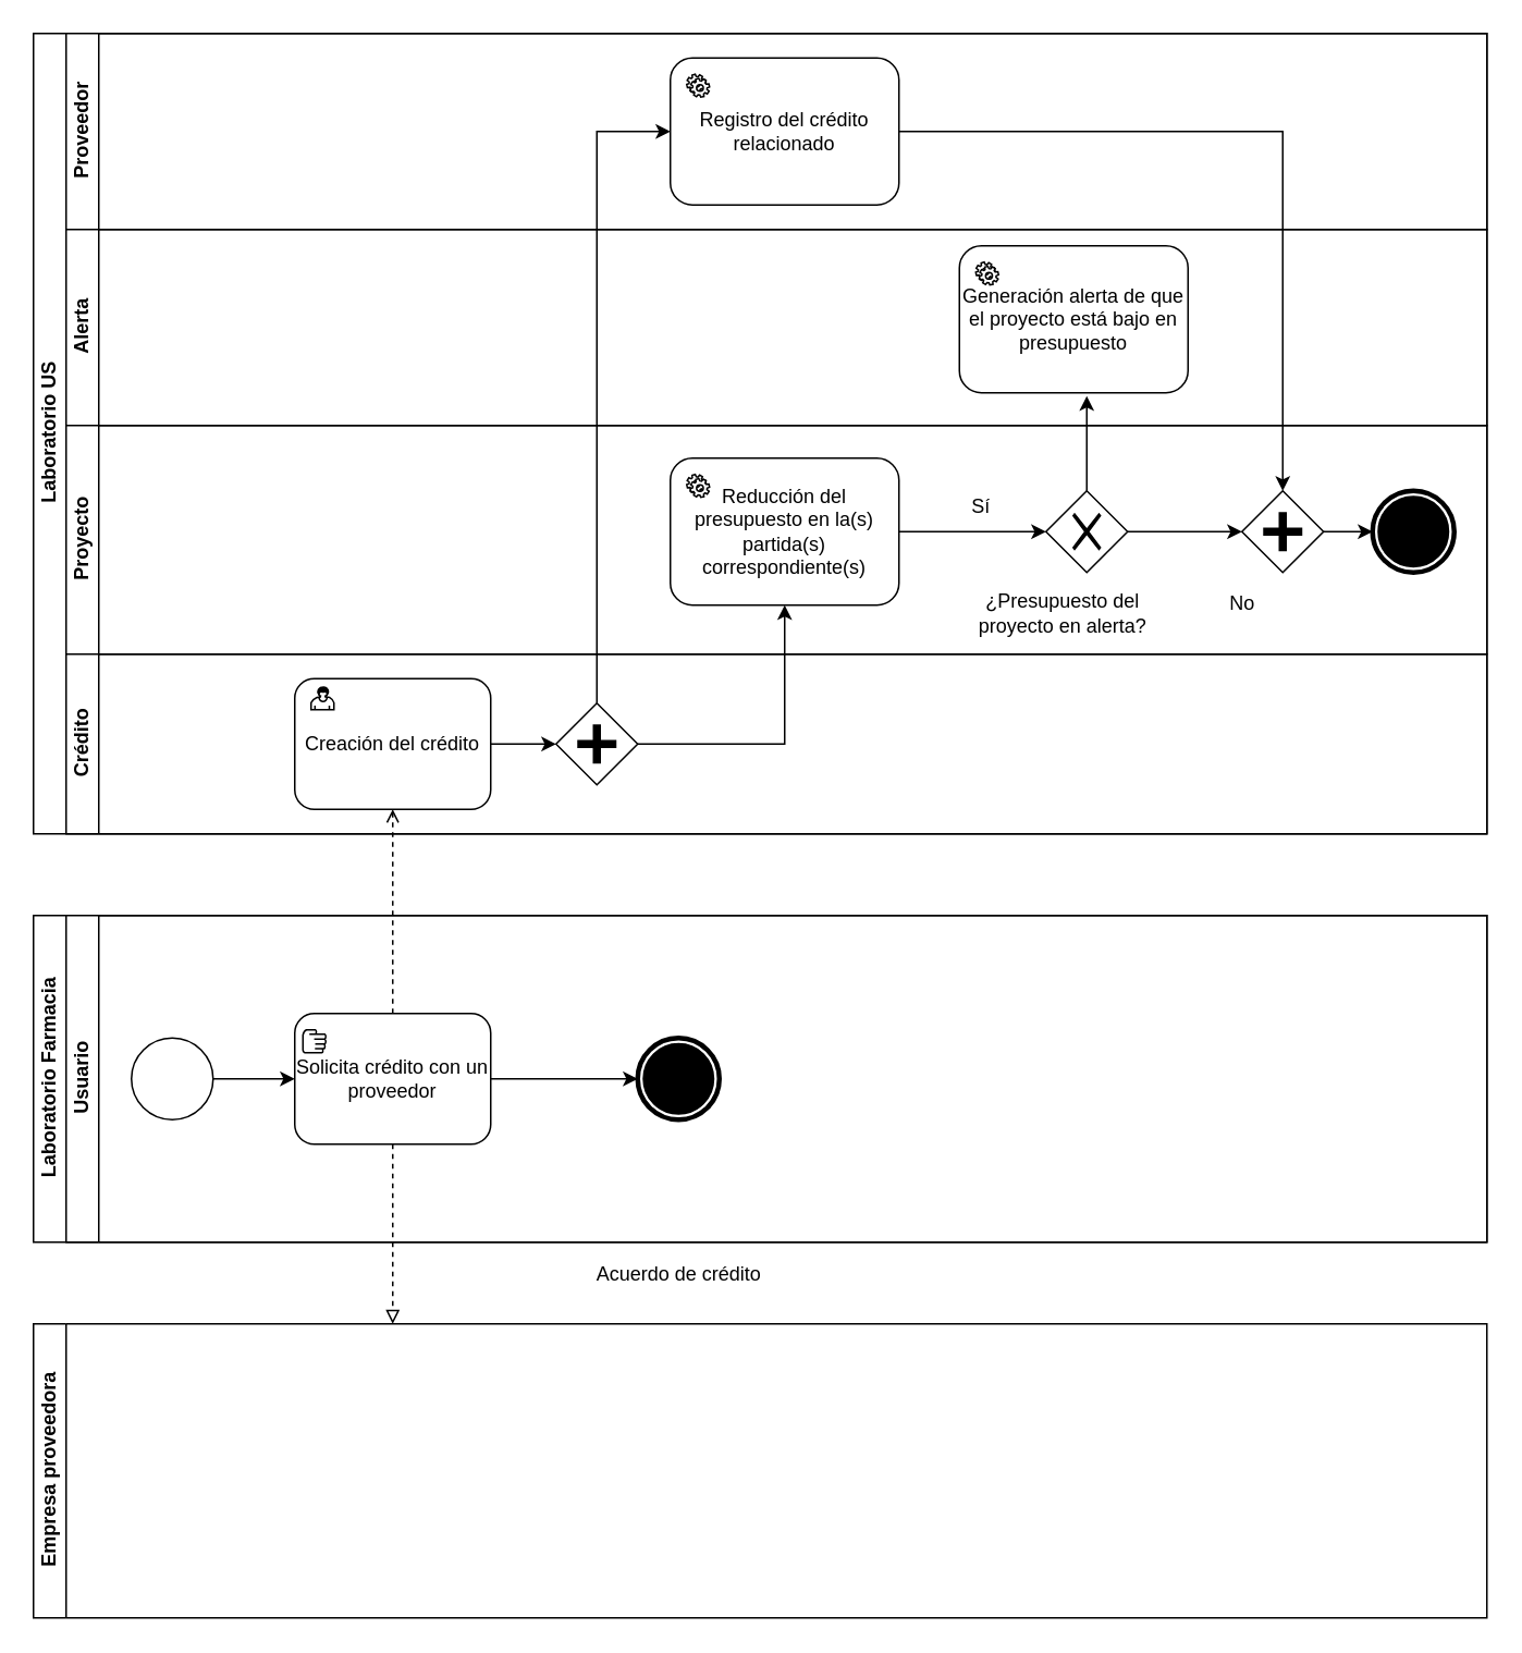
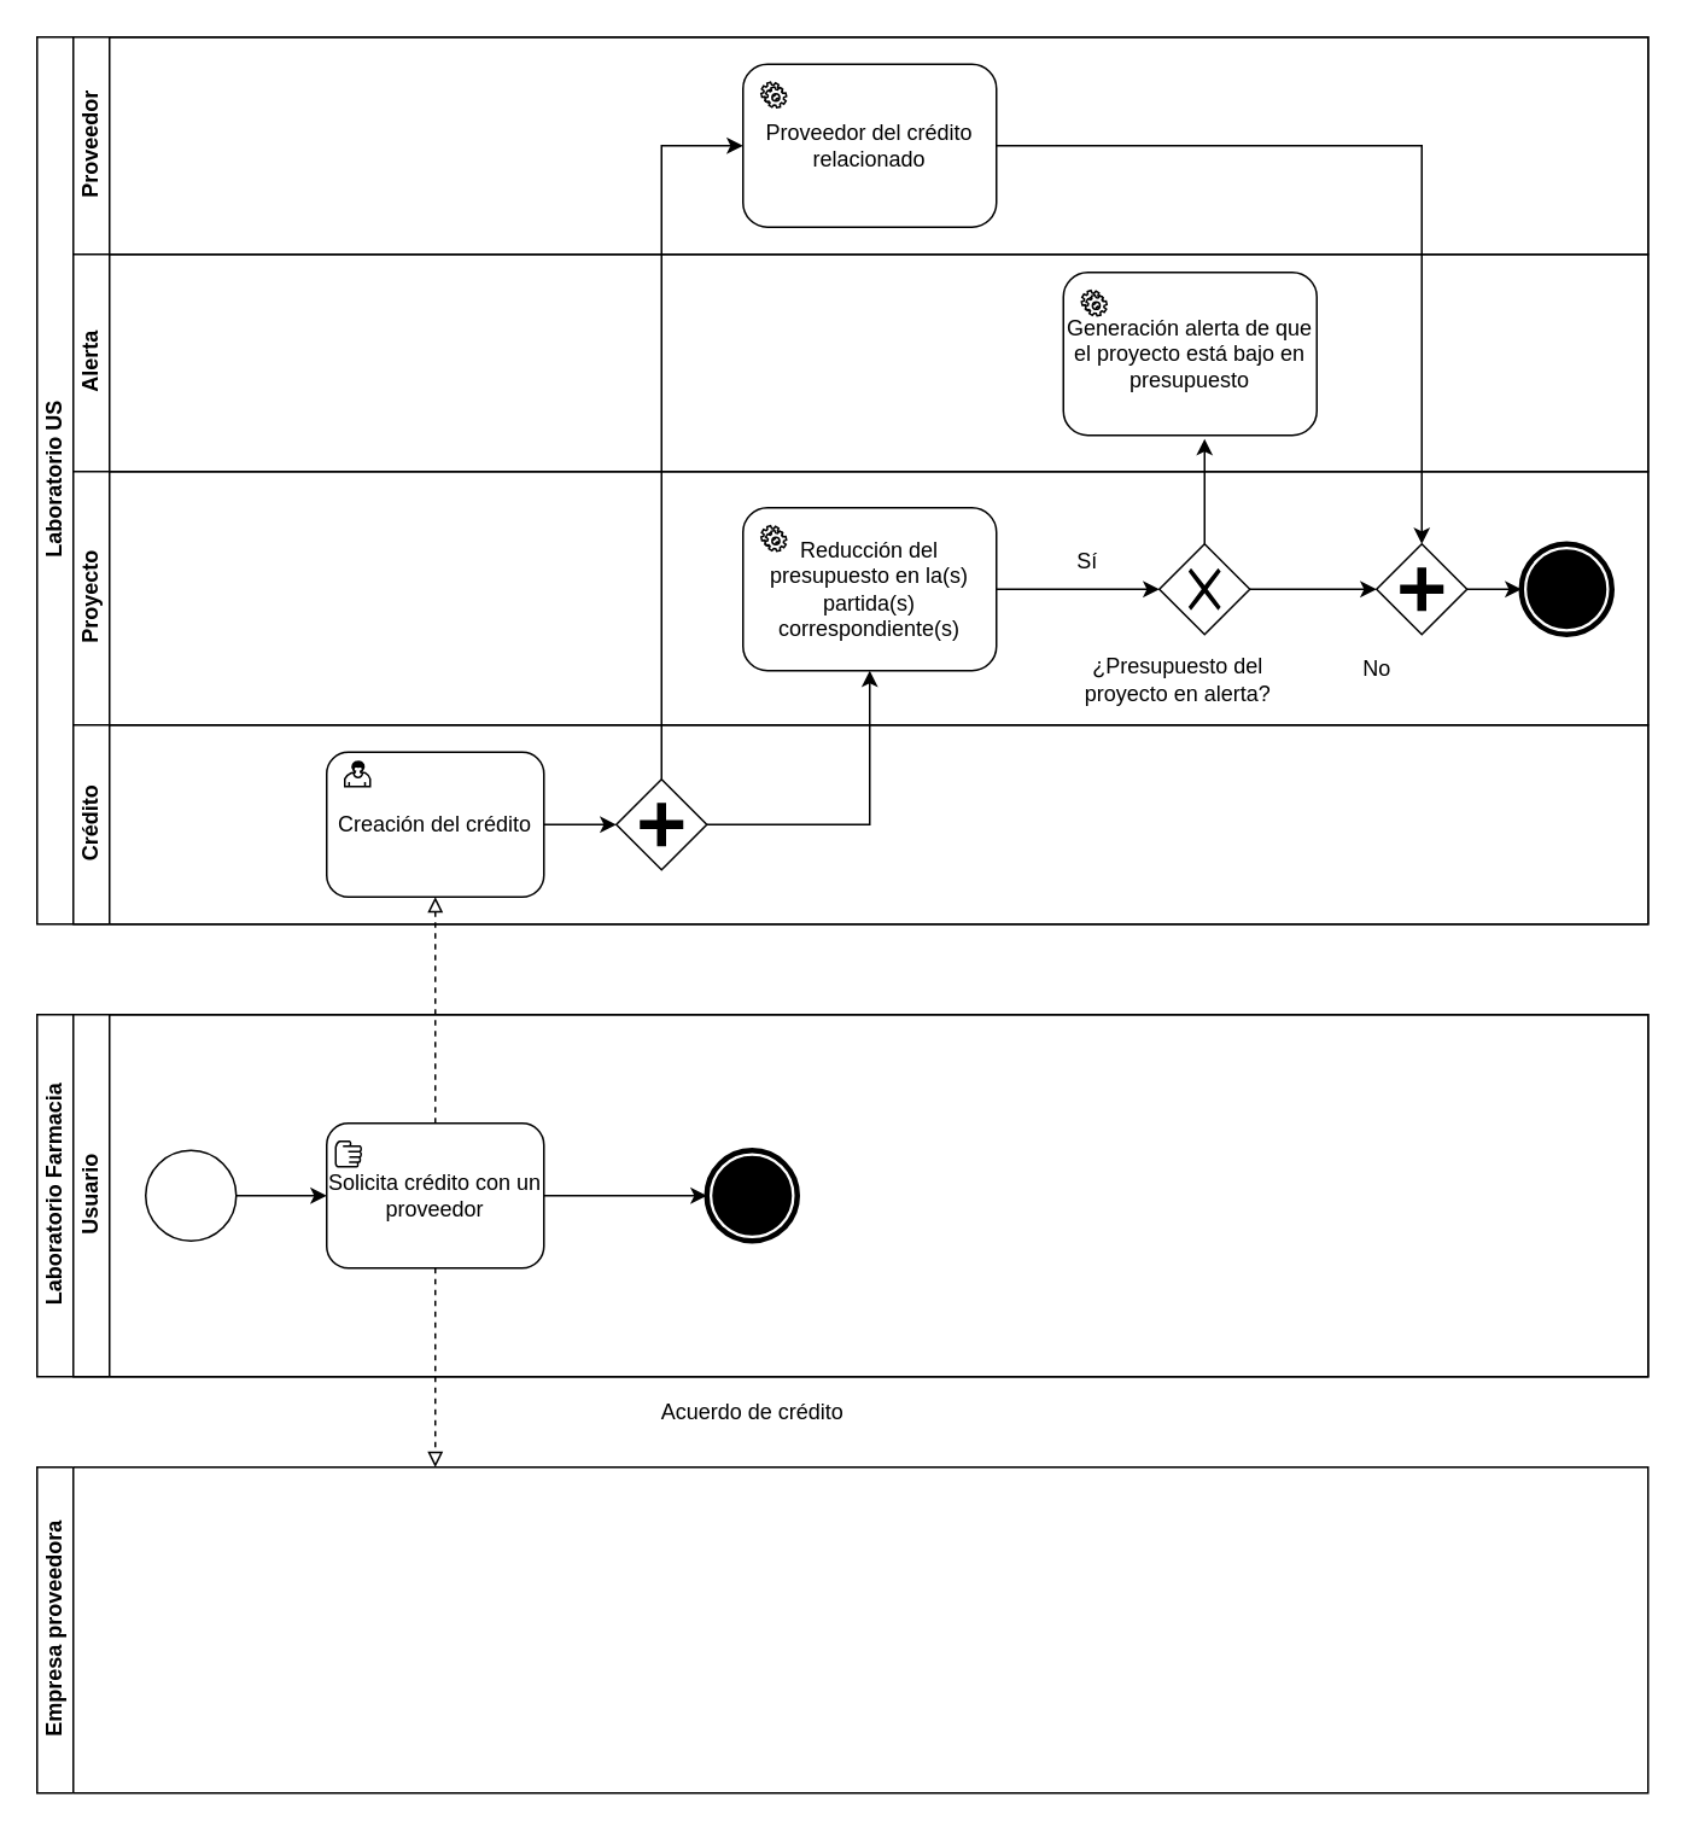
  <mxCell id="0" />
  <mxCell id="1" parent="0" />
  <mxCell id="2" value="Laboratorio US" style="swimlane;html=1;childLayout=stackLayout;resizeParent=1;resizeParentMax=0;horizontal=0;startSize=20;horizontalStack=0;" parent="1" vertex="1"><mxGeometry x="20" y="20" width="890" height="490" as="geometry" /></mxCell>
  <mxCell id="3" value="Proveedor" style="swimlane;html=1;startSize=20;horizontal=0;" parent="2" vertex="1"><mxGeometry x="20" width="870" height="120" as="geometry" /></mxCell>
- <mxCell id="4" value="Registro del crédito relacionado" style="shape=ext;rounded=1;html=1;whiteSpace=wrap;" vertex="1" parent="3"><mxGeometry x="370" y="15" width="140" height="90" as="geometry" /></mxCell>
+ <mxCell id="4" value="Proveedor del crédito relacionado" style="shape=ext;rounded=1;html=1;whiteSpace=wrap;" vertex="1" parent="3"><mxGeometry x="370" y="15" width="140" height="90" as="geometry" /></mxCell>
  <mxCell id="5" value="" style="shape=mxgraph.bpmn.service_task;html=1;outlineConnect=0;" vertex="1" parent="3"><mxGeometry x="380" y="25" width="14" height="14" as="geometry" /></mxCell>
  <mxCell id="6" value="Alerta" style="swimlane;html=1;startSize=20;horizontal=0;" parent="2" vertex="1"><mxGeometry x="20" y="120" width="870" height="120" as="geometry" /></mxCell>
  <mxCell id="7" value="Generación alerta de que el proyecto está bajo en presupuesto" style="shape=ext;rounded=1;html=1;whiteSpace=wrap;" vertex="1" parent="6"><mxGeometry x="547" y="10" width="140" height="90" as="geometry" /></mxCell>
  <mxCell id="8" value="" style="shape=mxgraph.bpmn.service_task;html=1;outlineConnect=0;" vertex="1" parent="6"><mxGeometry x="557" y="20" width="14" height="14" as="geometry" /></mxCell>
  <mxCell id="9" value="Proyecto" style="swimlane;html=1;startSize=20;horizontal=0;" vertex="1" parent="2"><mxGeometry x="20" y="240" width="870" height="140" as="geometry" /></mxCell>
  <mxCell id="10" style="edgeStyle=orthogonalEdgeStyle;rounded=0;orthogonalLoop=1;jettySize=auto;html=1;exitX=1;exitY=0.5;exitDx=0;exitDy=0;endArrow=classic;endFill=1;" edge="1" parent="9" source="11" target="14"><mxGeometry relative="1" as="geometry" /></mxCell>
  <mxCell id="11" value="Reducción del presupuesto en la(s) partida(s) correspondiente(s)" style="shape=ext;rounded=1;html=1;whiteSpace=wrap;" vertex="1" parent="9"><mxGeometry x="370" y="20" width="140" height="90" as="geometry" /></mxCell>
  <mxCell id="12" value="" style="shape=mxgraph.bpmn.service_task;html=1;outlineConnect=0;" vertex="1" parent="9"><mxGeometry x="380" y="30" width="14" height="14" as="geometry" /></mxCell>
  <mxCell id="13" style="edgeStyle=orthogonalEdgeStyle;rounded=0;orthogonalLoop=1;jettySize=auto;html=1;exitX=1;exitY=0.5;exitDx=0;exitDy=0;entryX=0;entryY=0.5;entryDx=0;entryDy=0;endArrow=classic;endFill=1;" edge="1" parent="9" source="14" target="17"><mxGeometry relative="1" as="geometry" /></mxCell>
  <mxCell id="14" value="" style="shape=mxgraph.bpmn.shape;html=1;verticalLabelPosition=bottom;labelBackgroundColor=#ffffff;verticalAlign=top;align=center;perimeter=rhombusPerimeter;background=gateway;outlineConnect=0;outline=none;symbol=exclusiveGw;" vertex="1" parent="9"><mxGeometry x="600" y="40" width="50" height="50" as="geometry" /></mxCell>
  <mxCell id="15" value="" style="shape=mxgraph.bpmn.shape;html=1;verticalLabelPosition=bottom;labelBackgroundColor=#ffffff;verticalAlign=top;align=center;perimeter=ellipsePerimeter;outlineConnect=0;outline=end;symbol=terminate;" vertex="1" parent="9"><mxGeometry x="800" y="40" width="50" height="50" as="geometry" /></mxCell>
  <mxCell id="16" style="edgeStyle=orthogonalEdgeStyle;rounded=0;orthogonalLoop=1;jettySize=auto;html=1;exitX=1;exitY=0.5;exitDx=0;exitDy=0;endArrow=classic;endFill=1;" edge="1" parent="9" source="17" target="15"><mxGeometry relative="1" as="geometry" /></mxCell>
  <mxCell id="17" value="" style="shape=mxgraph.bpmn.shape;html=1;verticalLabelPosition=bottom;labelBackgroundColor=#ffffff;verticalAlign=top;align=center;perimeter=rhombusPerimeter;background=gateway;outlineConnect=0;outline=none;symbol=parallelGw;" vertex="1" parent="9"><mxGeometry x="720" y="40" width="50" height="50" as="geometry" /></mxCell>
  <mxCell id="18" value="¿Presupuesto del &lt;br&gt;proyecto en alerta?" style="text;html=1;align=center;verticalAlign=middle;resizable=0;points=[];autosize=1;" vertex="1" parent="9"><mxGeometry x="550" y="100" width="120" height="30" as="geometry" /></mxCell>
  <mxCell id="19" value="Sí" style="text;html=1;align=center;verticalAlign=middle;resizable=0;points=[];autosize=1;" vertex="1" parent="9"><mxGeometry x="545" y="40" width="30" height="20" as="geometry" /></mxCell>
  <mxCell id="20" value="No" style="text;html=1;align=center;verticalAlign=middle;resizable=0;points=[];autosize=1;" vertex="1" parent="9"><mxGeometry x="705" y="99" width="30" height="20" as="geometry" /></mxCell>
  <mxCell id="21" value="Crédito" style="swimlane;html=1;startSize=20;horizontal=0;" parent="2" vertex="1"><mxGeometry x="20" y="380" width="870" height="110" as="geometry" /></mxCell>
  <mxCell id="22" style="edgeStyle=orthogonalEdgeStyle;rounded=0;orthogonalLoop=1;jettySize=auto;html=1;exitX=1;exitY=0.5;exitDx=0;exitDy=0;entryX=0;entryY=0.5;entryDx=0;entryDy=0;endArrow=classic;endFill=1;" edge="1" parent="21" source="23" target="25"><mxGeometry relative="1" as="geometry" /></mxCell>
  <mxCell id="23" value="Creación del crédito" style="shape=ext;rounded=1;html=1;whiteSpace=wrap;" vertex="1" parent="21"><mxGeometry x="140" y="15" width="120" height="80" as="geometry" /></mxCell>
  <mxCell id="24" value="" style="shape=mxgraph.bpmn.user_task;html=1;outlineConnect=0;" vertex="1" parent="21"><mxGeometry x="150" y="20" width="14" height="14" as="geometry" /></mxCell>
  <mxCell id="25" value="" style="shape=mxgraph.bpmn.shape;html=1;verticalLabelPosition=bottom;labelBackgroundColor=#ffffff;verticalAlign=top;align=center;perimeter=rhombusPerimeter;background=gateway;outlineConnect=0;outline=none;symbol=parallelGw;" vertex="1" parent="21"><mxGeometry x="300" y="30" width="50" height="50" as="geometry" /></mxCell>
  <mxCell id="26" style="edgeStyle=orthogonalEdgeStyle;rounded=0;orthogonalLoop=1;jettySize=auto;html=1;exitX=0.5;exitY=0;exitDx=0;exitDy=0;entryX=0;entryY=0.5;entryDx=0;entryDy=0;endArrow=classic;endFill=1;" edge="1" parent="2" source="25" target="4"><mxGeometry relative="1" as="geometry" /></mxCell>
  <mxCell id="27" style="edgeStyle=orthogonalEdgeStyle;rounded=0;orthogonalLoop=1;jettySize=auto;html=1;exitX=1;exitY=0.5;exitDx=0;exitDy=0;endArrow=classic;endFill=1;" edge="1" parent="2" source="25" target="11"><mxGeometry relative="1" as="geometry" /></mxCell>
  <mxCell id="28" style="edgeStyle=orthogonalEdgeStyle;rounded=0;orthogonalLoop=1;jettySize=auto;html=1;exitX=0.5;exitY=0;exitDx=0;exitDy=0;entryX=0.557;entryY=1.022;entryDx=0;entryDy=0;entryPerimeter=0;endArrow=classic;endFill=1;" edge="1" parent="2" source="14" target="7"><mxGeometry relative="1" as="geometry" /></mxCell>
  <mxCell id="29" style="edgeStyle=orthogonalEdgeStyle;rounded=0;orthogonalLoop=1;jettySize=auto;html=1;exitX=1;exitY=0.5;exitDx=0;exitDy=0;entryX=0.5;entryY=0;entryDx=0;entryDy=0;endArrow=classic;endFill=1;" edge="1" parent="2" source="4" target="17"><mxGeometry relative="1" as="geometry" /></mxCell>
  <mxCell id="30" value="Laboratorio Farmacia" style="swimlane;html=1;childLayout=stackLayout;resizeParent=1;resizeParentMax=0;horizontal=0;startSize=20;horizontalStack=0;" vertex="1" parent="1"><mxGeometry x="20" y="560" width="890" height="200" as="geometry" /></mxCell>
  <mxCell id="31" value="Usuario" style="swimlane;html=1;startSize=20;horizontal=0;" vertex="1" parent="30"><mxGeometry x="20" width="870" height="200" as="geometry" /></mxCell>
  <mxCell id="32" style="edgeStyle=orthogonalEdgeStyle;rounded=0;orthogonalLoop=1;jettySize=auto;html=1;exitX=1;exitY=0.5;exitDx=0;exitDy=0;entryX=0;entryY=0.5;entryDx=0;entryDy=0;endArrow=classic;endFill=1;" edge="1" parent="31" source="33" target="35"><mxGeometry relative="1" as="geometry" /></mxCell>
  <mxCell id="33" value="" style="shape=mxgraph.bpmn.shape;html=1;verticalLabelPosition=bottom;labelBackgroundColor=#ffffff;verticalAlign=top;align=center;perimeter=ellipsePerimeter;outlineConnect=0;outline=standard;symbol=general;" vertex="1" parent="31"><mxGeometry x="40" y="75" width="50" height="50" as="geometry" /></mxCell>
  <mxCell id="34" style="edgeStyle=orthogonalEdgeStyle;rounded=0;orthogonalLoop=1;jettySize=auto;html=1;exitX=1;exitY=0.5;exitDx=0;exitDy=0;entryX=0;entryY=0.5;entryDx=0;entryDy=0;endArrow=classic;endFill=1;" edge="1" parent="31" source="35" target="37"><mxGeometry relative="1" as="geometry" /></mxCell>
  <mxCell id="35" value="Solicita crédito con un proveedor" style="shape=ext;rounded=1;html=1;whiteSpace=wrap;" vertex="1" parent="31"><mxGeometry x="140" y="60" width="120" height="80" as="geometry" /></mxCell>
  <mxCell id="36" value="" style="shape=mxgraph.bpmn.manual_task;html=1;outlineConnect=0;" vertex="1" parent="31"><mxGeometry x="145" y="70" width="14" height="14" as="geometry" /></mxCell>
  <mxCell id="37" value="" style="shape=mxgraph.bpmn.shape;html=1;verticalLabelPosition=bottom;labelBackgroundColor=#ffffff;verticalAlign=top;align=center;perimeter=ellipsePerimeter;outlineConnect=0;outline=end;symbol=terminate;" vertex="1" parent="31"><mxGeometry x="350" y="75" width="50" height="50" as="geometry" /></mxCell>
  <mxCell id="38" value="Empresa proveedora" style="swimlane;html=1;childLayout=stackLayout;resizeParent=1;resizeParentMax=0;horizontal=0;startSize=20;horizontalStack=0;" vertex="1" parent="1"><mxGeometry x="20" y="810" width="890" height="180" as="geometry" /></mxCell>
  <mxCell id="39" style="edgeStyle=orthogonalEdgeStyle;rounded=0;orthogonalLoop=1;jettySize=auto;html=1;exitX=0.5;exitY=1;exitDx=0;exitDy=0;dashed=1;endArrow=block;endFill=0;" edge="1" parent="1" source="35"><mxGeometry relative="1" as="geometry"><mxPoint x="240" y="810" as="targetPoint" /></mxGeometry></mxCell>
  <mxCell id="40" value="Acuerdo de crédito" style="text;html=1;align=center;verticalAlign=middle;resizable=0;points=[];autosize=1;" vertex="1" parent="1"><mxGeometry x="355" y="770" width="120" height="20" as="geometry" /></mxCell>
- <mxCell id="41" style="edgeStyle=orthogonalEdgeStyle;rounded=0;orthogonalLoop=1;jettySize=auto;html=1;exitX=0.5;exitY=0;exitDx=0;exitDy=0;entryX=0.5;entryY=1;entryDx=0;entryDy=0;endArrow=open;endFill=0;dashed=1;" edge="1" parent="1" source="35" target="23"><mxGeometry relative="1" as="geometry" /></mxCell>
+ <mxCell id="41" style="edgeStyle=orthogonalEdgeStyle;rounded=0;orthogonalLoop=1;jettySize=auto;html=1;exitX=0.5;exitY=0;exitDx=0;exitDy=0;entryX=0.5;entryY=1;entryDx=0;entryDy=0;endArrow=block;endFill=0;dashed=1;" edge="1" parent="1" source="35" target="23"><mxGeometry relative="1" as="geometry" /></mxCell>
